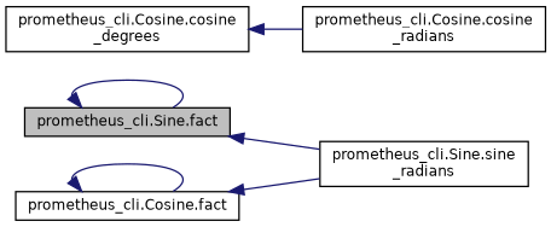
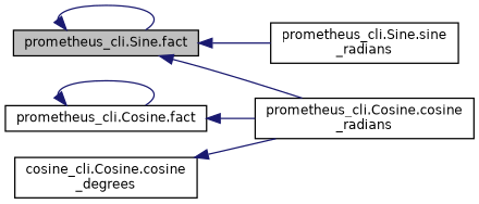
  digraph {
    rankdir=LR
    node [color=black fillcolor=white fontname=Helvetica fontsize=10 shape=record style=filled]
    edge [color=midnightblue dir=back fontname=Helvetica fontsize=10 labelfontname=Helvetica labelfontsize=10 style=solid]
    n1 [fillcolor=grey75 fontcolor=black height=0.2 label="prometheus_cli.Sine.fact" width=0.4]
    n2 [height=0.2 label="prometheus_cli.Sine.sine\l_radians" width=0.4]
    n3 [height=0.2 label="prometheus_cli.Cosine.cosine\l_radians" width=0.4]
    n4 [height=0.2 label="prometheus_cli.Cosine.fact" width=0.4]
-   n5 [height=0.2 label="prometheus_cli.Cosine.cosine\l_degrees" width=0.4]
+   n5 [height=0.2 label="cosine_cli.Cosine.cosine\l_degrees" width=0.4]
    n1 -> n1
    n1 -> n2
-   n4 -> n2
+   n1 -> n3
+   n4 -> n3
    n4 -> n4
    n5 -> n3
  }
